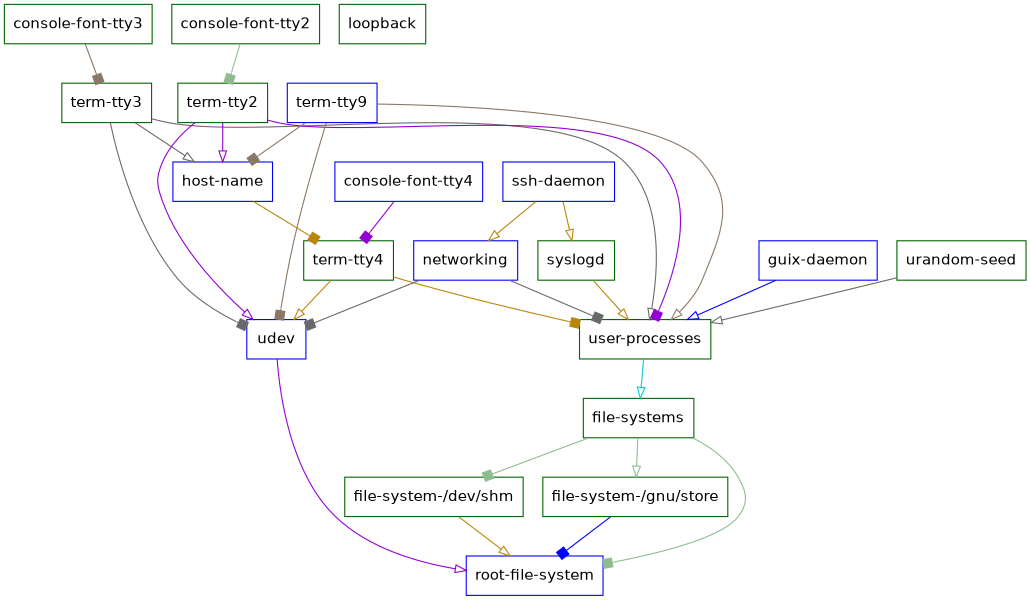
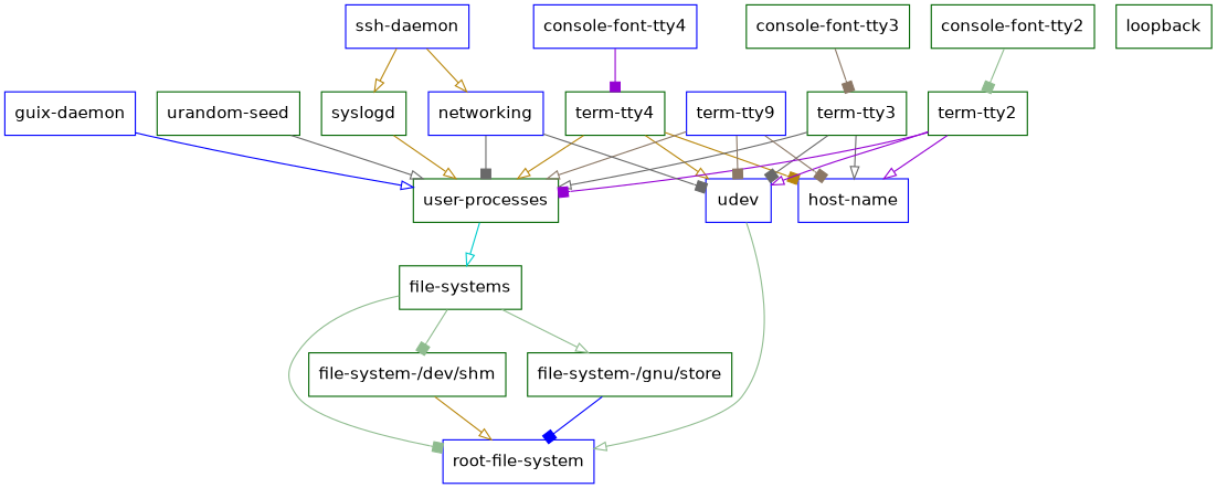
  digraph {
    node [color=darkgreen fontname=Helvetica shape=box]
    edge [arrowhead=onormal color=darkgoldenrod]
    n1 [label="file-systems"]
    n2 [color=blue label="root-file-system"]
    n3 [label="file-system-/dev/shm"]
    n4 [label="file-system-/gnu/store"]
    n5 [label="user-processes"]
    n6 [color=blue label="guix-daemon"]
    n7 [label="urandom-seed"]
    n8 [label=syslogd]
    n9 [label="term-tty4"]
    n10 [color=blue label=udev]
    n11 [color=blue label="host-name"]
    n12 [label="term-tty3"]
    n13 [label="term-tty2"]
    n14 [color=blue label="term-tty9"]
    n15 [color=blue label=networking]
    n16 [color=blue label="ssh-daemon"]
    n17 [color=blue label="console-font-tty4"]
    n18 [label="console-font-tty3"]
    n19 [label="console-font-tty2"]
    n20 [label=loopback]
    n1 -> n2 [arrowhead=box color=darkseagreen]
    n1 -> n3 [arrowhead=box color=darkseagreen]
    n1 -> n4 [color=darkseagreen]
    n3 -> n2
    n4 -> n2 [arrowhead=box color=blue]
    n5 -> n1 [color=cyan3]
    n6 -> n5 [color=blue]
    n7 -> n5 [color=dimgrey]
    n8 -> n5
-   n9 -> n5 [arrowhead=box]
+   n9 -> n5
    n9 -> n10
-   n11 -> n9 [arrowhead=box]
-   n10 -> n2 [color=darkviolet]
+   n9 -> n11 [arrowhead=box]
+   n10 -> n2 [color=darkseagreen]
    n12 -> n5 [color=dimgrey]
    n12 -> n10 [arrowhead=box color=dimgrey]
    n12 -> n11 [color=dimgrey]
    n13 -> n5 [arrowhead=box color=darkviolet]
    n13 -> n10 [color=darkviolet]
    n13 -> n11 [color=darkviolet]
    n14 -> n5 [color=peachpuff4]
    n14 -> n10 [arrowhead=box color=peachpuff4]
    n14 -> n11 [arrowhead=box color=peachpuff4]
    n15 -> n5 [arrowhead=box color=dimgrey]
    n15 -> n10 [arrowhead=box color=dimgrey]
    n16 -> n8
    n16 -> n15
    n17 -> n9 [arrowhead=box color=darkviolet]
    n18 -> n12 [arrowhead=box color=peachpuff4]
    n19 -> n13 [arrowhead=box color=darkseagreen]
  }
